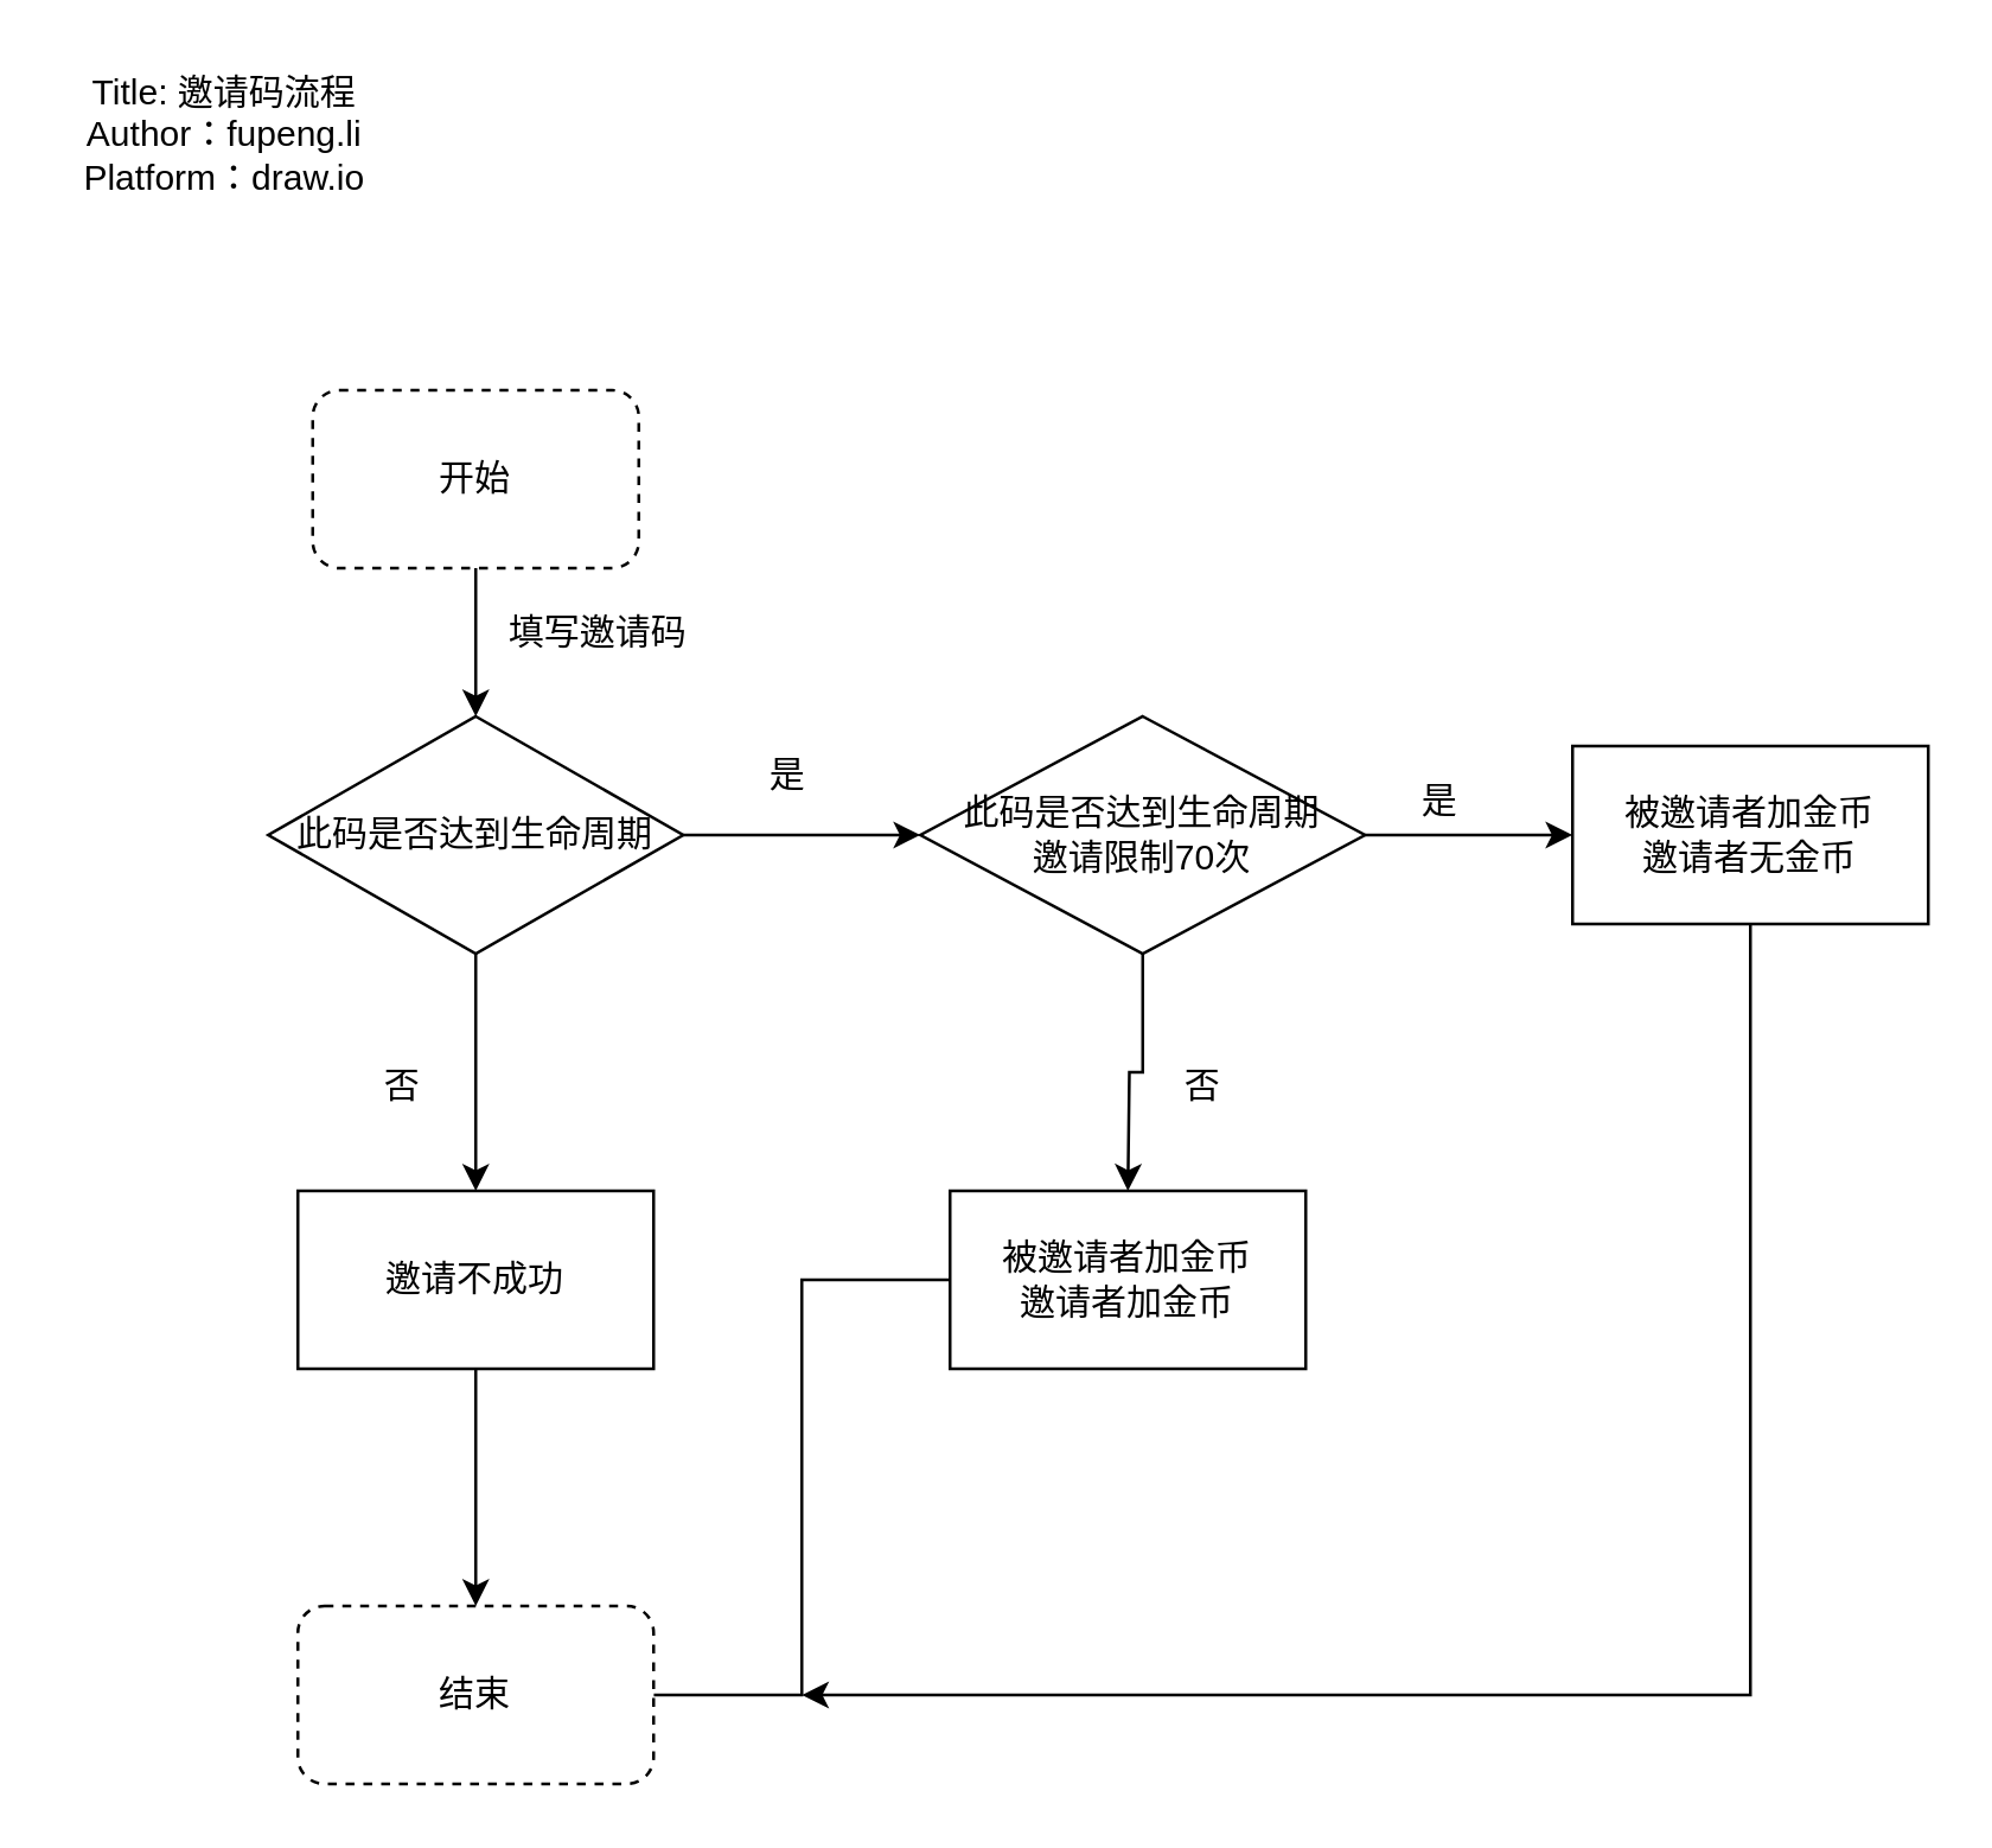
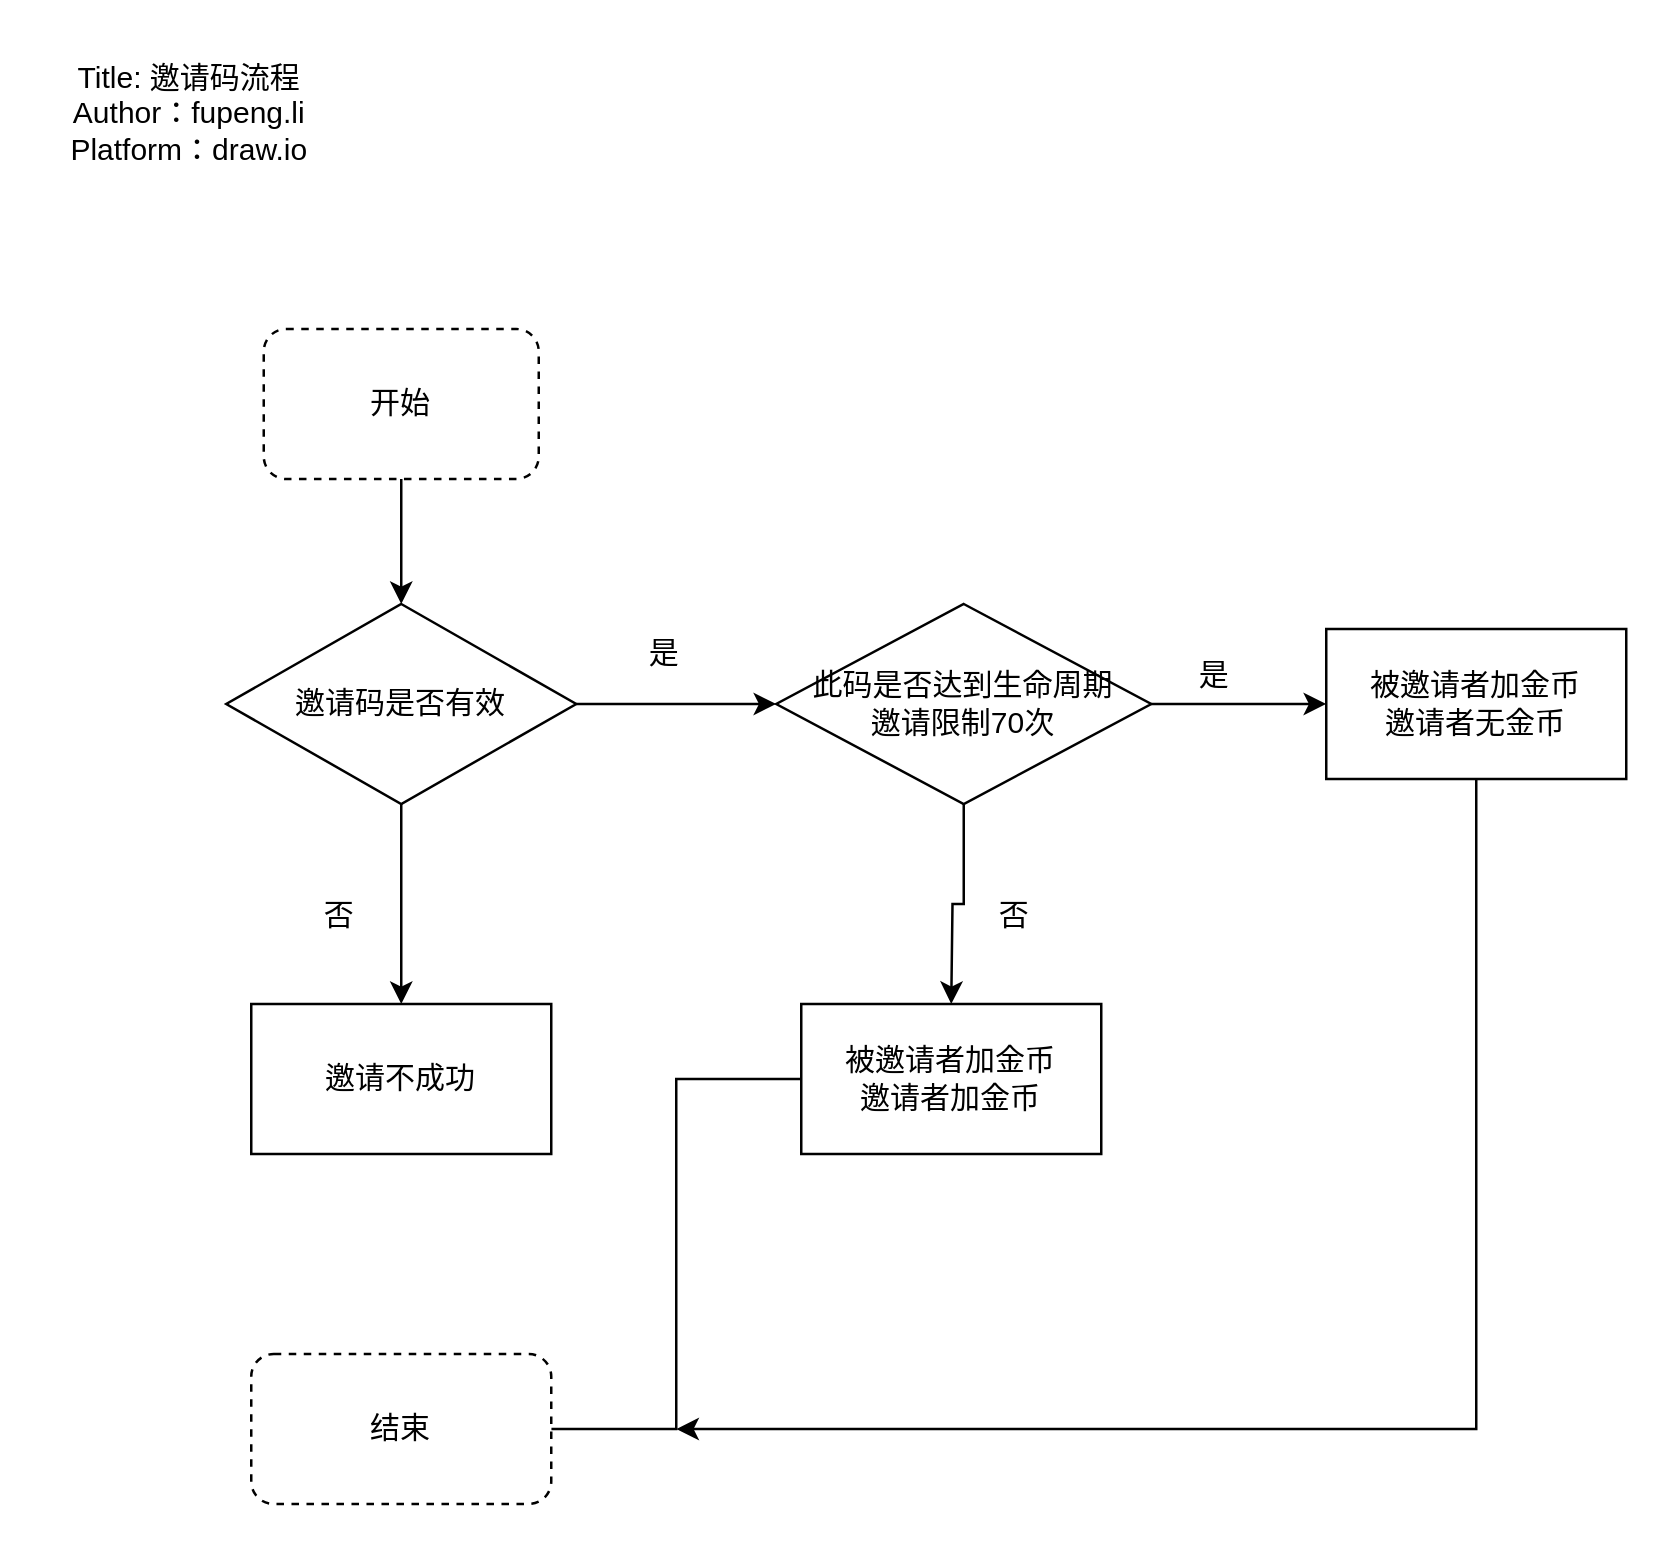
  <mxCell id="0" />
  <mxCell id="1" parent="0" />
  <mxCell id="2" value="" style="edgeStyle=orthogonalEdgeStyle;rounded=0;orthogonalLoop=1;jettySize=auto;html=1;" parent="1" source="3" edge="1"><mxGeometry relative="1" as="geometry"><mxPoint x="160" y="241" as="targetPoint" /></mxGeometry></mxCell>
  <mxCell id="3" value="开始" style="rounded=1;whiteSpace=wrap;html=1;dashed=1;" parent="1" vertex="1"><mxGeometry x="105" y="131" width="110" height="60" as="geometry" /></mxCell>
- <mxCell id="4" value="填写邀请码" style="text;html=1;align=center;verticalAlign=middle;resizable=0;points=[];;autosize=1;" parent="1" vertex="1"><mxGeometry x="161" y="203" width="80" height="20" as="geometry" /></mxCell>
  <mxCell id="5" value="" style="edgeStyle=orthogonalEdgeStyle;rounded=0;orthogonalLoop=1;jettySize=auto;html=1;" parent="1" source="7" edge="1"><mxGeometry relative="1" as="geometry"><mxPoint x="310" y="281" as="targetPoint" /></mxGeometry></mxCell>
  <mxCell id="6" value="" style="edgeStyle=orthogonalEdgeStyle;rounded=0;orthogonalLoop=1;jettySize=auto;html=1;" parent="1" source="7" edge="1"><mxGeometry relative="1" as="geometry"><mxPoint x="160" y="401" as="targetPoint" /></mxGeometry></mxCell>
- <mxCell id="7" value="此码是否达到生命周期" style="rhombus;whiteSpace=wrap;html=1;" parent="1" vertex="1"><mxGeometry x="90" y="241" width="140" height="80" as="geometry" /></mxCell>
+ <mxCell id="7" value="邀请码是否有效" style="rhombus;whiteSpace=wrap;html=1;" parent="1" vertex="1"><mxGeometry x="90" y="241" width="140" height="80" as="geometry" /></mxCell>
  <mxCell id="8" value="是" style="text;html=1;align=center;verticalAlign=middle;resizable=0;points=[];;autosize=1;" parent="1" vertex="1"><mxGeometry x="250" y="251" width="30" height="20" as="geometry" /></mxCell>
  <mxCell id="9" value="" style="edgeStyle=orthogonalEdgeStyle;rounded=0;orthogonalLoop=1;jettySize=auto;html=1;" parent="1" source="11" edge="1"><mxGeometry relative="1" as="geometry"><mxPoint x="530" y="281" as="targetPoint" /></mxGeometry></mxCell>
  <mxCell id="10" value="" style="edgeStyle=orthogonalEdgeStyle;rounded=0;orthogonalLoop=1;jettySize=auto;html=1;" parent="1" source="11" edge="1"><mxGeometry relative="1" as="geometry"><mxPoint x="380" y="401" as="targetPoint" /></mxGeometry></mxCell>
  <mxCell id="11" value="此码是否达到生命周期&lt;br&gt;邀请限制70次" style="rhombus;whiteSpace=wrap;html=1;" parent="1" vertex="1"><mxGeometry x="310" y="241" width="150" height="80" as="geometry" /></mxCell>
  <mxCell id="12" value="是" style="text;html=1;align=center;verticalAlign=middle;resizable=0;points=[];;autosize=1;" parent="1" vertex="1"><mxGeometry x="470" y="260" width="30" height="20" as="geometry" /></mxCell>
  <mxCell id="13" value="" style="edgeStyle=orthogonalEdgeStyle;rounded=0;orthogonalLoop=1;jettySize=auto;html=1;" parent="1" source="14" edge="1"><mxGeometry relative="1" as="geometry"><mxPoint x="270" y="571" as="targetPoint" /><Array as="points"><mxPoint x="590" y="441" /><mxPoint x="590" y="441" /></Array></mxGeometry></mxCell>
  <mxCell id="14" value="被邀请者加金币&lt;br&gt;邀请者无金币" style="rounded=0;whiteSpace=wrap;html=1;" parent="1" vertex="1"><mxGeometry x="530" y="251" width="120" height="60" as="geometry" /></mxCell>
  <mxCell id="15" value="否" style="text;html=1;align=center;verticalAlign=middle;resizable=0;points=[];;autosize=1;" parent="1" vertex="1"><mxGeometry x="120" y="356" width="30" height="20" as="geometry" /></mxCell>
- <mxCell id="16" value="" style="edgeStyle=orthogonalEdgeStyle;rounded=0;orthogonalLoop=1;jettySize=auto;html=1;" parent="1" source="17" target="21" edge="1"><mxGeometry relative="1" as="geometry" /></mxCell>
  <mxCell id="17" value="邀请不成功" style="rounded=0;whiteSpace=wrap;html=1;" parent="1" vertex="1"><mxGeometry x="100" y="401" width="120" height="60" as="geometry" /></mxCell>
  <mxCell id="18" value="否" style="text;html=1;align=center;verticalAlign=middle;resizable=0;points=[];;autosize=1;" parent="1" vertex="1"><mxGeometry x="390" y="356" width="30" height="20" as="geometry" /></mxCell>
  <mxCell id="19" value="" style="edgeStyle=orthogonalEdgeStyle;rounded=0;orthogonalLoop=1;jettySize=auto;html=1;entryX=1;entryY=0.5;entryDx=0;entryDy=0;endArrow=none;" parent="1" source="20" target="21" edge="1"><mxGeometry relative="1" as="geometry"><mxPoint x="380" y="541" as="targetPoint" /></mxGeometry></mxCell>
  <mxCell id="20" value="&lt;span style=&quot;white-space: normal&quot;&gt;被邀请者加金币&lt;/span&gt;&lt;br style=&quot;white-space: normal&quot;&gt;&lt;span style=&quot;white-space: normal&quot;&gt;邀请者加金币&lt;/span&gt;" style="rounded=0;whiteSpace=wrap;html=1;" parent="1" vertex="1"><mxGeometry x="320" y="401" width="120" height="60" as="geometry" /></mxCell>
  <mxCell id="21" value="结束" style="rounded=1;whiteSpace=wrap;html=1;dashed=1;" parent="1" vertex="1"><mxGeometry x="100" y="541" width="120" height="60" as="geometry" /></mxCell>
  <mxCell id="22" value="Title: 邀请码流程&lt;br&gt;Author：fupeng.li&lt;br&gt;Platform：draw.io" style="text;html=1;align=center;verticalAlign=middle;resizable=0;points=[];;autosize=1;" vertex="1" parent="1"><mxGeometry x="20" y="20" width="110" height="50" as="geometry" /></mxCell>
